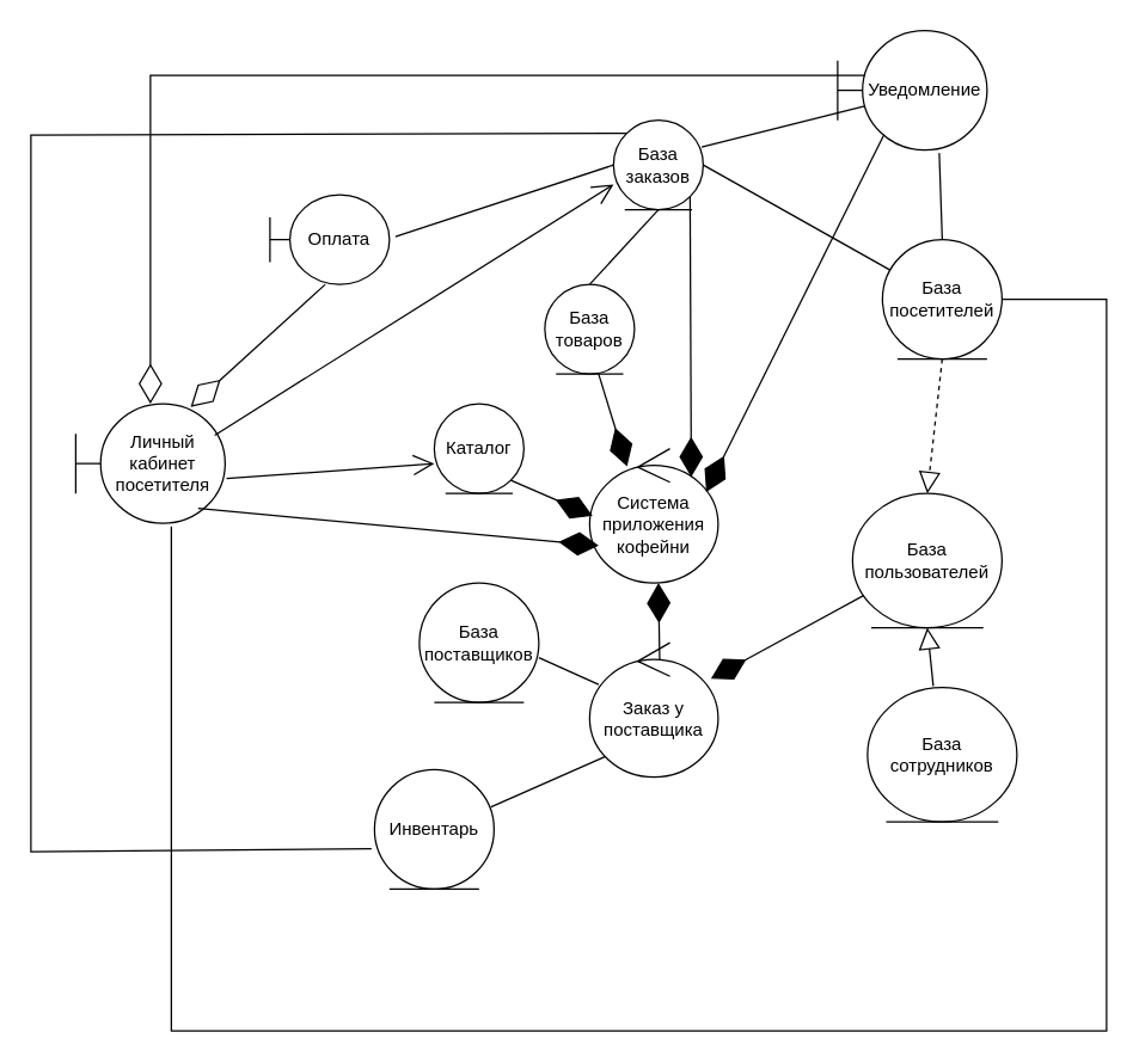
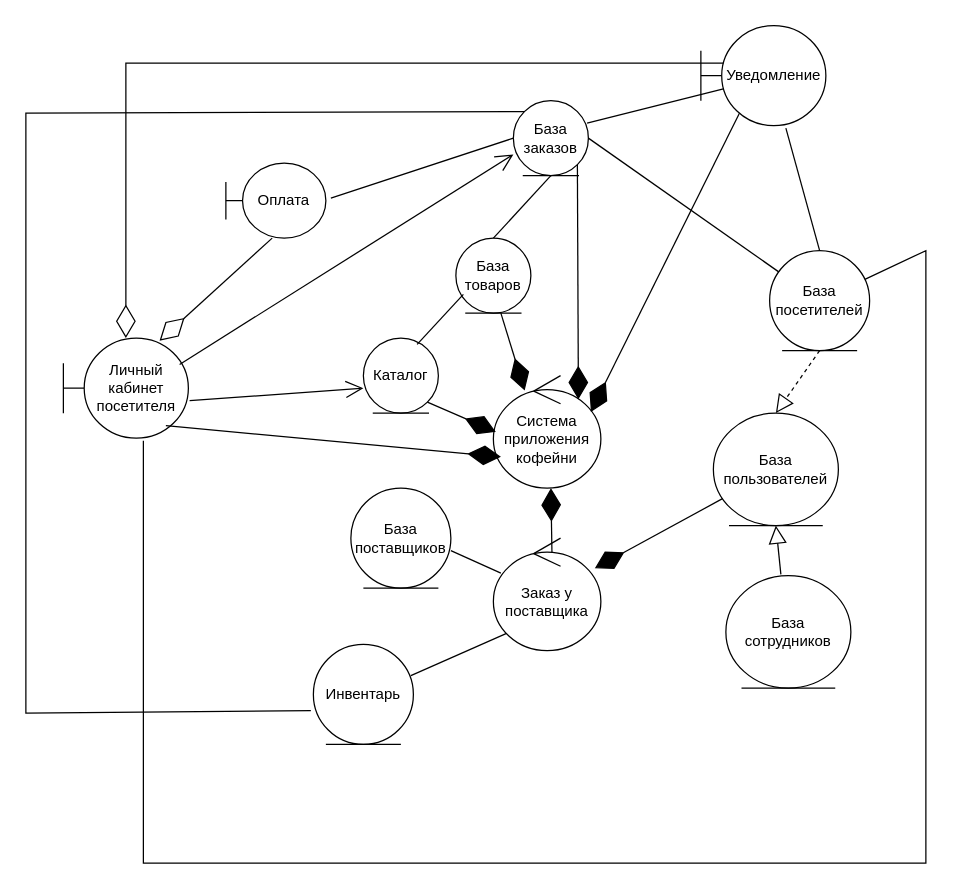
  <mxCell id="0" />
  <mxCell id="1" parent="0" />
  <mxCell id="2" value="Оплата" style="shape=umlBoundary;whiteSpace=wrap;html=1;" parent="1" vertex="1"><mxGeometry x="180" y="130" width="80" height="60" as="geometry" /></mxCell>
  <mxCell id="3" value="Личный кабинет посетителя" style="shape=umlBoundary;whiteSpace=wrap;html=1;" parent="1" vertex="1"><mxGeometry x="50" y="270" width="100" height="80" as="geometry" /></mxCell>
  <mxCell id="4" value="Каталог" style="ellipse;shape=umlEntity;whiteSpace=wrap;html=1;" parent="1" vertex="1"><mxGeometry x="290" y="270" width="60" height="60" as="geometry" /></mxCell>
  <mxCell id="5" value="База товаров" style="ellipse;shape=umlEntity;whiteSpace=wrap;html=1;" parent="1" vertex="1"><mxGeometry x="364" y="190" width="60" height="60" as="geometry" /></mxCell>
  <mxCell id="6" value="База заказов" style="ellipse;shape=umlEntity;whiteSpace=wrap;html=1;" parent="1" vertex="1"><mxGeometry x="410" y="80" width="60" height="60" as="geometry" /></mxCell>
- <mxCell id="7" value="База посетителей" style="ellipse;shape=umlEntity;whiteSpace=wrap;html=1;" parent="1" vertex="1"><mxGeometry x="590" y="160" width="80" height="80" as="geometry" /></mxCell>
+ <mxCell id="7" value="База посетителей" style="ellipse;shape=umlEntity;whiteSpace=wrap;html=1;" parent="1" vertex="1"><mxGeometry x="615" y="200" width="80" height="80" as="geometry" /></mxCell>
  <mxCell id="8" value="База пользователей" style="ellipse;shape=umlEntity;whiteSpace=wrap;html=1;" parent="1" vertex="1"><mxGeometry x="570" y="330" width="100" height="90" as="geometry" /></mxCell>
  <mxCell id="9" value="База сотрудников" style="ellipse;shape=umlEntity;whiteSpace=wrap;html=1;" parent="1" vertex="1"><mxGeometry x="580" y="460" width="100" height="90" as="geometry" /></mxCell>
  <mxCell id="10" value="Система приложения кофейни" style="ellipse;shape=umlControl;whiteSpace=wrap;html=1;" parent="1" vertex="1"><mxGeometry x="394" y="300" width="86" height="90" as="geometry" /></mxCell>
  <mxCell id="11" value="" style="endArrow=diamondThin;endFill=0;endSize=24;html=1;rounded=0;exitX=0.463;exitY=1;exitDx=0;exitDy=0;exitPerimeter=0;entryX=0.77;entryY=0.025;entryDx=0;entryDy=0;entryPerimeter=0;" parent="1" source="2" target="3" edge="1"><mxGeometry width="160" relative="1" as="geometry"><mxPoint x="310" y="330" as="sourcePoint" /><mxPoint x="470" y="330" as="targetPoint" /></mxGeometry></mxCell>
  <mxCell id="12" value="" style="endArrow=none;html=1;rounded=0;exitX=1.05;exitY=0.467;exitDx=0;exitDy=0;exitPerimeter=0;entryX=0;entryY=0.5;entryDx=0;entryDy=0;" parent="1" source="2" target="6" edge="1"><mxGeometry width="50" height="50" relative="1" as="geometry"><mxPoint x="370" y="350" as="sourcePoint" /><mxPoint x="420" y="300" as="targetPoint" /></mxGeometry></mxCell>
  <mxCell id="13" value="" style="endArrow=none;html=1;rounded=0;entryX=0.5;entryY=1;entryDx=0;entryDy=0;exitX=0.5;exitY=0;exitDx=0;exitDy=0;" parent="1" source="5" target="6" edge="1"><mxGeometry width="50" height="50" relative="1" as="geometry"><mxPoint x="370" y="350" as="sourcePoint" /><mxPoint x="420" y="300" as="targetPoint" /></mxGeometry></mxCell>
+ <mxCell id="14" value="" style="endArrow=none;html=1;rounded=0;entryX=0.1;entryY=0.75;entryDx=0;entryDy=0;entryPerimeter=0;exitX=0.717;exitY=0.083;exitDx=0;exitDy=0;exitPerimeter=0;" parent="1" source="4" target="5" edge="1"><mxGeometry width="50" height="50" relative="1" as="geometry"><mxPoint x="370" y="350" as="sourcePoint" /><mxPoint x="420" y="300" as="targetPoint" /></mxGeometry></mxCell>
  <mxCell id="15" value="" style="endArrow=diamondThin;endFill=1;endSize=24;html=1;rounded=0;exitX=1;exitY=1;exitDx=0;exitDy=0;entryX=0.023;entryY=0.5;entryDx=0;entryDy=0;entryPerimeter=0;" parent="1" source="4" target="10" edge="1"><mxGeometry width="160" relative="1" as="geometry"><mxPoint x="310" y="330" as="sourcePoint" /><mxPoint x="470" y="330" as="targetPoint" /></mxGeometry></mxCell>
  <mxCell id="16" value="" style="endArrow=diamondThin;endFill=1;endSize=24;html=1;rounded=0;exitX=0.6;exitY=1;exitDx=0;exitDy=0;exitPerimeter=0;entryX=0.291;entryY=0.133;entryDx=0;entryDy=0;entryPerimeter=0;" parent="1" source="5" target="10" edge="1"><mxGeometry width="160" relative="1" as="geometry"><mxPoint x="310" y="330" as="sourcePoint" /><mxPoint x="470" y="330" as="targetPoint" /></mxGeometry></mxCell>
  <mxCell id="17" value="" style="endArrow=diamondThin;endFill=1;endSize=24;html=1;rounded=0;exitX=1;exitY=1;exitDx=0;exitDy=0;entryX=0.791;entryY=0.211;entryDx=0;entryDy=0;entryPerimeter=0;" parent="1" source="6" target="10" edge="1"><mxGeometry width="160" relative="1" as="geometry"><mxPoint x="310" y="330" as="sourcePoint" /><mxPoint x="470" y="330" as="targetPoint" /></mxGeometry></mxCell>
  <mxCell id="18" value="" style="endArrow=diamondThin;endFill=1;endSize=24;html=1;rounded=0;" parent="1" source="8" target="37" edge="1"><mxGeometry width="160" relative="1" as="geometry"><mxPoint x="471" y="141" as="sourcePoint" /><mxPoint x="472" y="329" as="targetPoint" /></mxGeometry></mxCell>
  <mxCell id="19" value="" style="endArrow=none;html=1;rounded=0;entryX=1;entryY=0.5;entryDx=0;entryDy=0;" parent="1" source="7" target="6" edge="1"><mxGeometry width="50" height="50" relative="1" as="geometry"><mxPoint x="370" y="350" as="sourcePoint" /><mxPoint x="420" y="300" as="targetPoint" /></mxGeometry></mxCell>
  <mxCell id="20" value="" style="endArrow=none;html=1;rounded=0;exitX=0.64;exitY=1.025;exitDx=0;exitDy=0;exitPerimeter=0;" parent="1" source="3" target="7" edge="1"><mxGeometry width="50" height="50" relative="1" as="geometry"><mxPoint x="740" y="610" as="sourcePoint" /><mxPoint x="730" y="290" as="targetPoint" /><Array as="points"><mxPoint x="114" y="690" /><mxPoint x="420" y="690" /><mxPoint x="740" y="690" /><mxPoint x="740" y="200" /></Array></mxGeometry></mxCell>
  <mxCell id="21" value="" style="endArrow=diamondThin;endFill=1;endSize=24;html=1;rounded=0;exitX=0.82;exitY=0.875;exitDx=0;exitDy=0;exitPerimeter=0;entryX=0.07;entryY=0.722;entryDx=0;entryDy=0;entryPerimeter=0;" parent="1" source="3" target="10" edge="1"><mxGeometry width="160" relative="1" as="geometry"><mxPoint x="320" y="330" as="sourcePoint" /><mxPoint x="480" y="330" as="targetPoint" /></mxGeometry></mxCell>
  <mxCell id="22" value="" style="endArrow=open;endFill=1;endSize=12;html=1;rounded=0;exitX=1.01;exitY=0.625;exitDx=0;exitDy=0;exitPerimeter=0;entryX=0;entryY=0.667;entryDx=0;entryDy=0;entryPerimeter=0;" parent="1" source="3" target="4" edge="1"><mxGeometry width="160" relative="1" as="geometry"><mxPoint x="320" y="330" as="sourcePoint" /><mxPoint x="480" y="330" as="targetPoint" /></mxGeometry></mxCell>
  <mxCell id="23" value="" style="endArrow=open;endFill=1;endSize=12;html=1;rounded=0;exitX=0.93;exitY=0.263;exitDx=0;exitDy=0;exitPerimeter=0;entryX=0;entryY=0.717;entryDx=0;entryDy=0;entryPerimeter=0;" parent="1" source="3" target="6" edge="1"><mxGeometry width="160" relative="1" as="geometry"><mxPoint x="161" y="330" as="sourcePoint" /><mxPoint x="300" y="320" as="targetPoint" /></mxGeometry></mxCell>
  <mxCell id="24" value="База поставщиков" style="ellipse;shape=umlEntity;whiteSpace=wrap;html=1;" parent="1" vertex="1"><mxGeometry x="280" y="390" width="80" height="80" as="geometry" /></mxCell>
  <mxCell id="25" value="" style="endArrow=none;html=1;rounded=0;exitX=1;exitY=0.625;exitDx=0;exitDy=0;exitPerimeter=0;entryX=0.3;entryY=0.1;entryDx=0;entryDy=0;entryPerimeter=0;" parent="1" source="24" edge="1"><mxGeometry width="50" height="50" relative="1" as="geometry"><mxPoint x="380" y="350" as="sourcePoint" /><mxPoint x="400" y="458" as="targetPoint" /></mxGeometry></mxCell>
  <mxCell id="26" value="" style="endArrow=diamondThin;endFill=1;endSize=24;html=1;rounded=0;exitX=0.71;exitY=0;exitDx=0;exitDy=0;exitPerimeter=0;entryX=0.535;entryY=1;entryDx=0;entryDy=0;entryPerimeter=0;" parent="1" target="10" edge="1"><mxGeometry width="160" relative="1" as="geometry"><mxPoint x="441" y="450" as="sourcePoint" /><mxPoint x="410" y="375" as="targetPoint" /></mxGeometry></mxCell>
  <mxCell id="27" value="" style="endArrow=block;endFill=0;endSize=12;html=1;rounded=0;exitX=0.44;exitY=-0.011;exitDx=0;exitDy=0;entryX=0.5;entryY=1;entryDx=0;entryDy=0;exitPerimeter=0;" parent="1" source="9" target="8" edge="1"><mxGeometry width="160" relative="1" as="geometry"><mxPoint x="620" y="270" as="sourcePoint" /><mxPoint x="670" y="320" as="targetPoint" /><Array as="points" /></mxGeometry></mxCell>
  <mxCell id="28" value="" style="endArrow=block;endFill=0;endSize=12;html=1;rounded=0;exitX=0.5;exitY=1;exitDx=0;exitDy=0;entryX=0.5;entryY=0;entryDx=0;entryDy=0;dashed=1;" parent="1" source="7" target="8" edge="1"><mxGeometry width="160" relative="1" as="geometry"><mxPoint x="540" y="440" as="sourcePoint" /><mxPoint x="595" y="417" as="targetPoint" /></mxGeometry></mxCell>
  <mxCell id="29" value="" style="endArrow=none;html=1;rounded=0;entryX=0.983;entryY=0.3;entryDx=0;entryDy=0;entryPerimeter=0;" parent="1" target="6" edge="1"><mxGeometry width="50" height="50" relative="1" as="geometry"><mxPoint x="581.209" y="69.762" as="sourcePoint" /><mxPoint x="470" y="120" as="targetPoint" /></mxGeometry></mxCell>
  <mxCell id="30" value="" style="endArrow=none;html=1;rounded=0;entryX=0.5;entryY=0;entryDx=0;entryDy=0;exitX=0.6;exitY=1.025;exitDx=0;exitDy=0;exitPerimeter=0;" parent="1" target="7" edge="1"><mxGeometry width="50" height="50" relative="1" as="geometry"><mxPoint x="628" y="102" as="sourcePoint" /><mxPoint x="480" y="130" as="targetPoint" /></mxGeometry></mxCell>
  <mxCell id="31" value="" style="endArrow=diamondThin;endFill=0;endSize=24;html=1;rounded=0;exitX=-0.012;exitY=0.375;exitDx=0;exitDy=0;exitPerimeter=0;entryX=0.5;entryY=0;entryDx=0;entryDy=0;entryPerimeter=0;" parent="1" target="3" edge="1"><mxGeometry width="160" relative="1" as="geometry"><mxPoint x="579.04" y="50" as="sourcePoint" /><mxPoint x="137" y="282" as="targetPoint" /><Array as="points"><mxPoint x="100" y="50" /></Array></mxGeometry></mxCell>
  <mxCell id="32" value="Инвентарь" style="ellipse;shape=umlEntity;whiteSpace=wrap;html=1;" parent="1" vertex="1"><mxGeometry x="250" y="515" width="80" height="80" as="geometry" /></mxCell>
  <mxCell id="33" value="" style="endArrow=none;html=1;rounded=0;entryX=0;entryY=0;entryDx=0;entryDy=0;exitX=-0.025;exitY=0.663;exitDx=0;exitDy=0;exitPerimeter=0;" parent="1" source="32" target="6" edge="1"><mxGeometry width="50" height="50" relative="1" as="geometry"><mxPoint x="151" y="570" as="sourcePoint" /><mxPoint x="430" y="300" as="targetPoint" /><Array as="points"><mxPoint x="20" y="570" /><mxPoint x="20" y="90" /></Array></mxGeometry></mxCell>
  <mxCell id="34" value="" style="endArrow=none;html=1;rounded=0;exitX=0.975;exitY=0.313;exitDx=0;exitDy=0;exitPerimeter=0;entryX=0.128;entryY=0.844;entryDx=0;entryDy=0;entryPerimeter=0;" parent="1" source="32" target="37" edge="1"><mxGeometry width="50" height="50" relative="1" as="geometry"><mxPoint x="330" y="440" as="sourcePoint" /><mxPoint x="396" y="517.04" as="targetPoint" /></mxGeometry></mxCell>
  <mxCell id="35" value="" style="endArrow=diamondThin;endFill=1;endSize=24;html=1;rounded=0;exitX=0;exitY=1;exitDx=0;exitDy=0;entryX=0.791;entryY=0.211;entryDx=0;entryDy=0;entryPerimeter=0;" parent="1" edge="1"><mxGeometry width="160" relative="1" as="geometry"><mxPoint x="591.716" y="88.284" as="sourcePoint" /><mxPoint x="472" y="329" as="targetPoint" /></mxGeometry></mxCell>
  <mxCell id="36" value="Уведомление" style="shape=umlBoundary;whiteSpace=wrap;html=1;" vertex="1" parent="1"><mxGeometry x="560" y="20" width="100" height="80" as="geometry" /></mxCell>
  <mxCell id="37" value="Заказ у поставщика" style="ellipse;shape=umlControl;whiteSpace=wrap;html=1;" vertex="1" parent="1"><mxGeometry x="394" y="430" width="86" height="90" as="geometry" /></mxCell>
